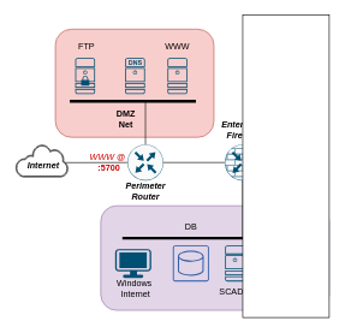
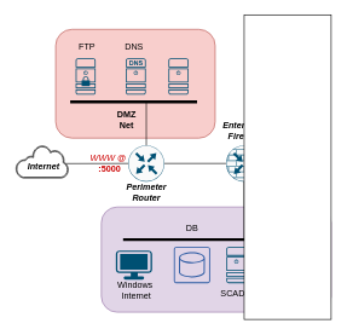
  <mxCell id="0" />
  <mxCell id="1" parent="0" />
  <mxCell id="2" value="" style="rounded=1;whiteSpace=wrap;html=1;fillColor=#e1d5e7;strokeColor=#9673a6;glass=0;shadow=0;" parent="1" vertex="1"><mxGeometry x="139" y="285" width="317" height="145" as="geometry" /></mxCell>
  <mxCell id="3" value="" style="rounded=1;whiteSpace=wrap;html=1;fillColor=#f8cecc;strokeColor=#b85450;glass=0;shadow=0;fillStyle=auto;" parent="1" vertex="1"><mxGeometry x="76" y="40" width="220" height="150" as="geometry" /></mxCell>
  <mxCell id="4" value="&lt;b&gt;&lt;i&gt;Internet&lt;/i&gt;&lt;/b&gt;" style="text;html=1;align=center;verticalAlign=middle;resizable=0;points=[];autosize=1;strokeColor=none;fillColor=none;" parent="1" vertex="1"><mxGeometry x="23.5" y="215" width="70" height="30" as="geometry" /></mxCell>
  <mxCell id="5" value="" style="sketch=0;points=[[0.5,0,0],[1,0.5,0],[0.5,1,0],[0,0.5,0],[0.145,0.145,0],[0.856,0.145,0],[0.855,0.856,0],[0.145,0.855,0]];verticalLabelPosition=bottom;html=1;verticalAlign=top;aspect=fixed;align=center;pointerEvents=1;shape=mxgraph.cisco19.rect;prIcon=router;fillColor=#FAFAFA;strokeColor=#005073;" parent="1" vertex="1"><mxGeometry x="176" y="200" width="50" height="50" as="geometry" /></mxCell>
  <mxCell id="6" value="" style="endArrow=none;html=1;rounded=0;entryX=0;entryY=0.5;entryDx=0;entryDy=0;entryPerimeter=0;exitX=0.941;exitY=0.559;exitDx=0;exitDy=0;exitPerimeter=0;" parent="1" source="21" target="5" edge="1"><mxGeometry width="50" height="50" relative="1" as="geometry"><mxPoint x="136" y="215" as="sourcePoint" /><mxPoint x="386" y="275" as="targetPoint" /></mxGeometry></mxCell>
  <mxCell id="7" value="&lt;b&gt;&lt;i&gt;Perimeter&lt;/i&gt;&lt;/b&gt;&lt;div&gt;&lt;b&gt;&lt;i&gt;Router&lt;/i&gt;&lt;/b&gt;&lt;/div&gt;" style="text;html=1;align=center;verticalAlign=middle;resizable=0;points=[];autosize=1;strokeColor=none;fillColor=none;" parent="1" vertex="1"><mxGeometry x="161" y="245" width="80" height="40" as="geometry" /></mxCell>
  <mxCell id="8" value="" style="sketch=0;points=[[0.5,0,0],[1,0.5,0],[0.5,1,0],[0,0.5,0],[0.145,0.145,0],[0.856,0.145,0],[0.855,0.856,0],[0.145,0.855,0]];verticalLabelPosition=bottom;html=1;verticalAlign=top;aspect=fixed;align=center;pointerEvents=1;shape=mxgraph.cisco19.rect;prIcon=router_with_firewall;fillColor=#FAFAFA;strokeColor=#005073;" parent="1" vertex="1"><mxGeometry x="311" y="200" width="50" height="50" as="geometry" /></mxCell>
  <mxCell id="9" value="&lt;b&gt;&lt;i&gt;Enterprise&lt;/i&gt;&lt;/b&gt;&lt;div&gt;&lt;b&gt;&lt;i&gt;Firewall&lt;/i&gt;&lt;/b&gt;&lt;/div&gt;" style="text;html=1;align=center;verticalAlign=middle;resizable=0;points=[];autosize=1;strokeColor=none;fillColor=none;" parent="1" vertex="1"><mxGeometry x="296" y="160" width="80" height="40" as="geometry" /></mxCell>
  <mxCell id="10" style="edgeStyle=orthogonalEdgeStyle;rounded=0;orthogonalLoop=1;jettySize=auto;html=1;exitX=1;exitY=0.5;exitDx=0;exitDy=0;exitPerimeter=0;entryX=0;entryY=0.5;entryDx=0;entryDy=0;entryPerimeter=0;shape=filledEdge;endArrow=none;endFill=0;" parent="1" source="5" target="8" edge="1"><mxGeometry relative="1" as="geometry" /></mxCell>
  <mxCell id="11" style="edgeStyle=orthogonalEdgeStyle;rounded=0;orthogonalLoop=1;jettySize=auto;html=1;exitX=1;exitY=0.5;exitDx=0;exitDy=0;exitPerimeter=0;endArrow=none;endFill=0;" parent="1" source="8" edge="1"><mxGeometry relative="1" as="geometry"><mxPoint x="446" y="225" as="targetPoint" /></mxGeometry></mxCell>
  <mxCell id="12" value="" style="endArrow=none;html=1;rounded=0;strokeWidth=4;" parent="1" edge="1"><mxGeometry width="50" height="50" relative="1" as="geometry"><mxPoint x="96" y="140" as="sourcePoint" /><mxPoint x="271" y="140" as="targetPoint" /></mxGeometry></mxCell>
  <mxCell id="13" value="" style="endArrow=none;html=1;rounded=0;exitX=0.5;exitY=0;exitDx=0;exitDy=0;exitPerimeter=0;" parent="1" source="5" edge="1"><mxGeometry width="50" height="50" relative="1" as="geometry"><mxPoint x="396" y="270" as="sourcePoint" /><mxPoint x="201" y="140" as="targetPoint" /></mxGeometry></mxCell>
  <mxCell id="14" value="" style="sketch=0;points=[[0.015,0.015,0],[0.985,0.015,0],[0.985,0.985,0],[0.015,0.985,0],[0.25,0,0],[0.5,0,0],[0.75,0,0],[1,0.25,0],[1,0.5,0],[1,0.75,0],[0.75,1,0],[0.5,1,0],[0.25,1,0],[0,0.75,0],[0,0.5,0],[0,0.25,0]];verticalLabelPosition=bottom;html=1;verticalAlign=top;aspect=fixed;align=center;pointerEvents=1;shape=mxgraph.cisco19.server;fillColor=#005073;strokeColor=none;" parent="1" vertex="1"><mxGeometry x="231.58" y="80" width="27.5" height="50" as="geometry" /></mxCell>
  <mxCell id="15" value="" style="sketch=0;points=[[0.015,0.015,0],[0.985,0.015,0],[0.985,0.985,0],[0.015,0.985,0],[0.25,0,0],[0.5,0,0],[0.75,0,0],[1,0.25,0],[1,0.5,0],[1,0.75,0],[0.75,1,0],[0.5,1,0],[0.25,1,0],[0,0.75,0],[0,0.5,0],[0,0.25,0]];verticalLabelPosition=bottom;html=1;verticalAlign=top;aspect=fixed;align=center;pointerEvents=1;shape=mxgraph.cisco19.dns_server;fillColor=#005073;strokeColor=none;" parent="1" vertex="1"><mxGeometry x="172.83" y="80" width="27.5" height="50" as="geometry" /></mxCell>
  <mxCell id="16" value="" style="sketch=0;points=[[0.015,0.015,0],[0.985,0.015,0],[0.985,0.985,0],[0.015,0.985,0],[0.25,0,0],[0.5,0,0],[0.75,0,0],[1,0.25,0],[1,0.5,0],[1,0.75,0],[0.75,1,0],[0.5,1,0],[0.25,1,0],[0,0.75,0],[0,0.5,0],[0,0.25,0]];verticalLabelPosition=bottom;html=1;verticalAlign=top;aspect=fixed;align=center;pointerEvents=1;shape=mxgraph.cisco19.secure_server;fillColor=#005073;strokeColor=none;" parent="1" vertex="1"><mxGeometry x="103.58" y="80" width="27.5" height="50" as="geometry" /></mxCell>
  <mxCell id="17" value="FTP" style="text;html=1;align=center;verticalAlign=middle;resizable=0;points=[];autosize=1;strokeColor=none;fillColor=none;" parent="1" vertex="1"><mxGeometry x="93.5" y="50" width="50" height="30" as="geometry" /></mxCell>
- <mxCell id="19" value="WWW" style="text;html=1;align=center;verticalAlign=middle;resizable=0;points=[];autosize=1;strokeColor=none;fillColor=none;" parent="1" vertex="1"><mxGeometry x="215.33" y="50" width="60" height="30" as="geometry" /></mxCell>
+ <mxCell id="18" value="DNS" style="text;html=1;align=center;verticalAlign=middle;resizable=0;points=[];autosize=1;strokeColor=none;fillColor=none;" parent="1" vertex="1"><mxGeometry x="159" y="50" width="50" height="30" as="geometry" /></mxCell>
  <mxCell id="20" value="&lt;b&gt;DMZ&lt;/b&gt;&lt;div&gt;&lt;b&gt;Net&lt;/b&gt;&lt;/div&gt;" style="text;html=1;align=center;verticalAlign=middle;whiteSpace=wrap;rounded=0;" parent="1" vertex="1"><mxGeometry x="143.5" y="150" width="60" height="30" as="geometry" /></mxCell>
  <mxCell id="21" value="" style="sketch=0;aspect=fixed;pointerEvents=1;shadow=0;html=1;labelPosition=center;verticalLabelPosition=bottom;verticalAlign=top;align=center;shape=mxgraph.mscae.enterprise.internet_hollow;strokeWidth=1;fontStyle=0" parent="1" vertex="1"><mxGeometry x="20.92" y="200" width="72.58" height="45" as="geometry" /></mxCell>
  <mxCell id="22" value="" style="endArrow=none;html=1;rounded=0;strokeWidth=4;" parent="1" edge="1"><mxGeometry width="50" height="50" relative="1" as="geometry"><mxPoint x="169" y="330" as="sourcePoint" /><mxPoint x="426" y="330" as="targetPoint" /></mxGeometry></mxCell>
  <mxCell id="23" value="" style="endArrow=none;html=1;rounded=0;entryX=0.5;entryY=1;entryDx=0;entryDy=0;entryPerimeter=0;" parent="1" target="8" edge="1"><mxGeometry width="50" height="50" relative="1" as="geometry"><mxPoint x="336" y="330" as="sourcePoint" /><mxPoint x="256" y="220" as="targetPoint" /></mxGeometry></mxCell>
  <mxCell id="24" value="&lt;b&gt;Enterprise Net&lt;/b&gt;" style="text;html=1;align=center;verticalAlign=middle;whiteSpace=wrap;rounded=0;" parent="1" vertex="1"><mxGeometry x="354" y="290" width="60" height="30" as="geometry" /></mxCell>
  <mxCell id="25" value="" style="points=[[0.03,0.03,0],[0.5,0,0],[0.97,0.03,0],[1,0.4,0],[0.97,0.745,0],[0.5,1,0],[0.03,0.745,0],[0,0.4,0]];verticalLabelPosition=bottom;sketch=0;html=1;verticalAlign=top;aspect=fixed;align=center;pointerEvents=1;shape=mxgraph.cisco19.workstation;fillColor=#005073;strokeColor=none;" parent="1" vertex="1"><mxGeometry x="159" y="345" width="50" height="40" as="geometry" /></mxCell>
  <mxCell id="26" value="Windows&amp;nbsp;&lt;div&gt;Internet&lt;/div&gt;" style="text;html=1;align=center;verticalAlign=middle;resizable=0;points=[];autosize=1;strokeColor=none;fillColor=none;" parent="1" vertex="1"><mxGeometry x="141.58" y="380" width="90" height="40" as="geometry" /></mxCell>
  <mxCell id="27" value="" style="sketch=0;points=[[0.015,0.015,0],[0.985,0.015,0],[0.985,0.985,0],[0.015,0.985,0],[0.25,0,0],[0.5,0,0],[0.75,0,0],[1,0.25,0],[1,0.5,0],[1,0.75,0],[0.75,1,0],[0.5,1,0],[0.25,1,0],[0,0.75,0],[0,0.5,0],[0,0.25,0]];verticalLabelPosition=bottom;html=1;verticalAlign=top;aspect=fixed;align=center;pointerEvents=1;shape=mxgraph.cisco19.rect;prIcon=database_relational;fillColor=none;strokeColor=light-dark(#2657a1, #436697);" parent="1" vertex="1"><mxGeometry x="239" y="340" width="50" height="50" as="geometry" /></mxCell>
  <mxCell id="28" value="DB" style="text;html=1;align=center;verticalAlign=middle;resizable=0;points=[];autosize=1;strokeColor=none;fillColor=none;" parent="1" vertex="1"><mxGeometry x="244" y="300" width="40" height="30" as="geometry" /></mxCell>
  <mxCell id="29" value="" style="sketch=0;points=[[0.015,0.015,0],[0.985,0.015,0],[0.985,0.985,0],[0.015,0.985,0],[0.25,0,0],[0.5,0,0],[0.75,0,0],[1,0.25,0],[1,0.5,0],[1,0.75,0],[0.75,1,0],[0.5,1,0],[0.25,1,0],[0,0.75,0],[0,0.5,0],[0,0.25,0]];verticalLabelPosition=bottom;html=1;verticalAlign=top;aspect=fixed;align=center;pointerEvents=1;shape=mxgraph.cisco19.server;fillColor=#005073;strokeColor=none;" parent="1" vertex="1"><mxGeometry x="311.5" y="340" width="27.5" height="50" as="geometry" /></mxCell>
  <mxCell id="30" value="SCADA" style="text;html=1;align=center;verticalAlign=middle;resizable=0;points=[];autosize=1;strokeColor=none;fillColor=none;" parent="1" vertex="1"><mxGeometry x="294" y="390" width="60" height="30" as="geometry" /></mxCell>
  <mxCell id="31" value="" style="sketch=0;points=[[0.015,0.015,0],[0.985,0.015,0],[0.985,0.985,0],[0.015,0.985,0],[0.25,0,0],[0.5,0,0],[0.75,0,0],[1,0.25,0],[1,0.5,0],[1,0.75,0],[0.75,1,0],[0.5,1,0],[0.25,1,0],[0,0.75,0],[0,0.5,0],[0,0.25,0]];verticalLabelPosition=bottom;html=1;verticalAlign=top;aspect=fixed;align=center;pointerEvents=1;shape=mxgraph.cisco19.secure_server;fillColor=#005073;strokeColor=none;" parent="1" vertex="1"><mxGeometry x="385.25" y="340" width="27.5" height="50" as="geometry" /></mxCell>
  <mxCell id="32" value="Message Broker&lt;div&gt;DITTO&lt;/div&gt;" style="text;html=1;align=center;verticalAlign=middle;resizable=0;points=[];autosize=1;strokeColor=none;fillColor=none;" parent="1" vertex="1"><mxGeometry x="344" y="390" width="110" height="40" as="geometry" /></mxCell>
- <mxCell id="33" value="&lt;font style=&quot;color: rgb(204, 0, 0);&quot;&gt;&lt;i style=&quot;&quot;&gt;WWW&lt;/i&gt;&amp;nbsp;&lt;span style=&quot;background-color: transparent;&quot;&gt;@&amp;nbsp;&lt;/span&gt;&lt;/font&gt;&lt;div&gt;&lt;span style=&quot;background-color: transparent;&quot;&gt;&lt;font style=&quot;color: rgb(204, 0, 0);&quot;&gt;&lt;b style=&quot;&quot;&gt;:5700&lt;/b&gt;&lt;/font&gt;&lt;/span&gt;&lt;/div&gt;" style="text;html=1;align=center;verticalAlign=middle;resizable=0;points=[];autosize=1;strokeColor=none;fillColor=none;" parent="1" vertex="1"><mxGeometry x="109.83" y="205" width="80" height="40" as="geometry" /></mxCell>
+ <mxCell id="33" value="&lt;font style=&quot;color: rgb(204, 0, 0);&quot;&gt;&lt;i style=&quot;&quot;&gt;WWW&lt;/i&gt;&amp;nbsp;&lt;span style=&quot;background-color: transparent;&quot;&gt;@&amp;nbsp;&lt;/span&gt;&lt;/font&gt;&lt;div&gt;&lt;span style=&quot;background-color: transparent;&quot;&gt;&lt;font style=&quot;color: rgb(204, 0, 0);&quot;&gt;&lt;b style=&quot;&quot;&gt;:5000&lt;/b&gt;&lt;/font&gt;&lt;/span&gt;&lt;/div&gt;" style="text;html=1;align=center;verticalAlign=middle;resizable=0;points=[];autosize=1;strokeColor=none;fillColor=none;" parent="1" vertex="1"><mxGeometry x="109.83" y="205" width="80" height="40" as="geometry" /></mxCell>
  <mxCell id="34" value="" style="rounded=0;whiteSpace=wrap;html=1;" vertex="1" parent="1"><mxGeometry x="336" width="120" height="420" as="geometry" y="20" /></mxCell>
